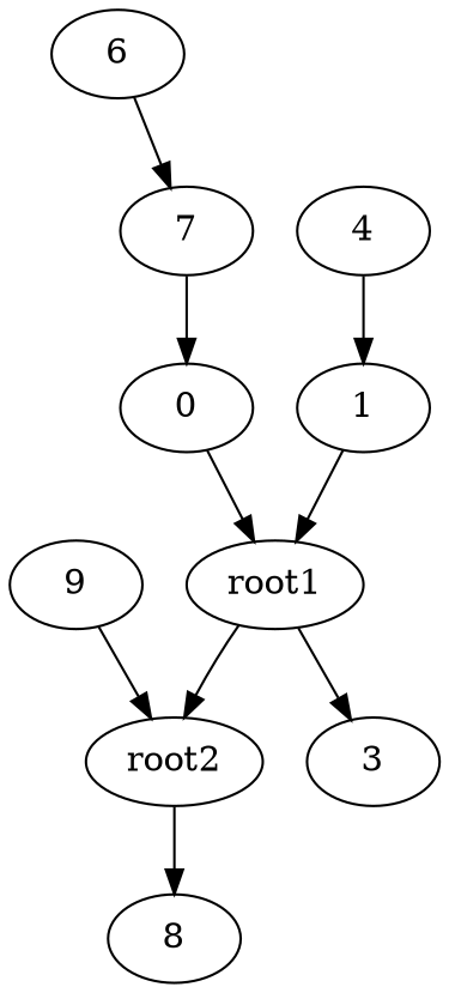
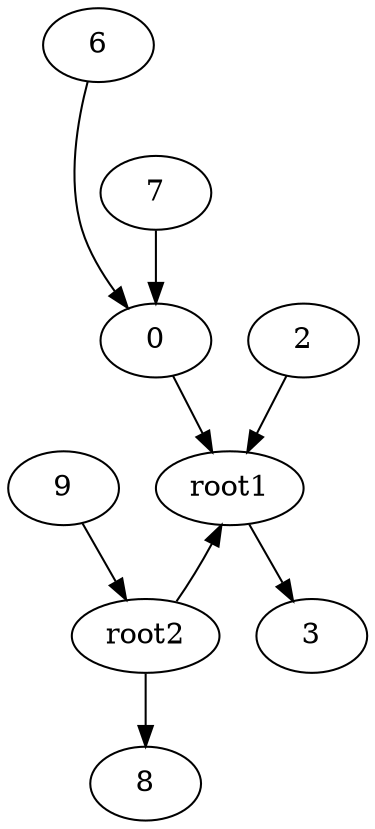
  digraph {
-   1
+   1 [label=2]
    root1
    3
    n4 [label=0]
-   4
    6
    7
    root2
    8
    9
    1 -> root1
    root1 -> 3
    n4 -> root1
-   4 -> 1
-   6 -> 7
+   6 -> n4
    7 -> n4
-   root1 -> root2
+   root2 -> root1
    root2 -> 8
    9 -> root2
  }
